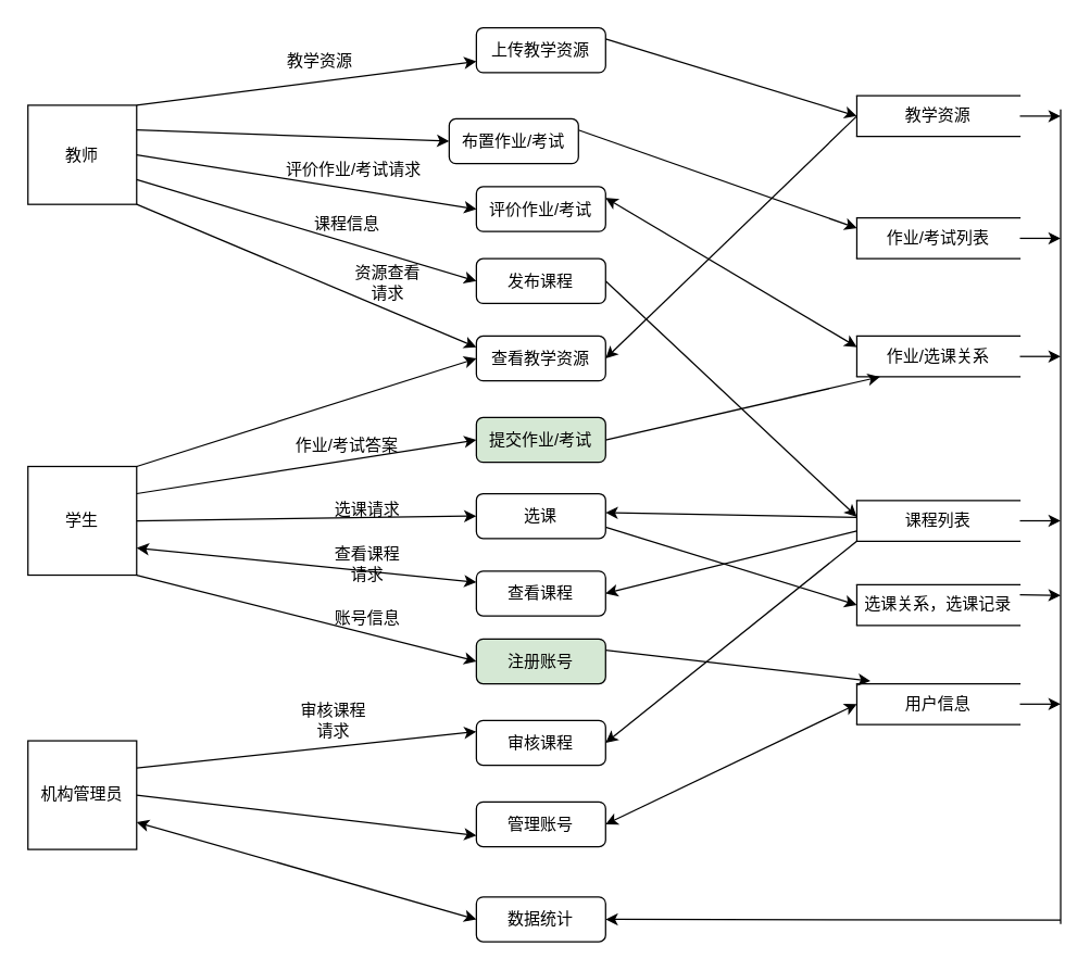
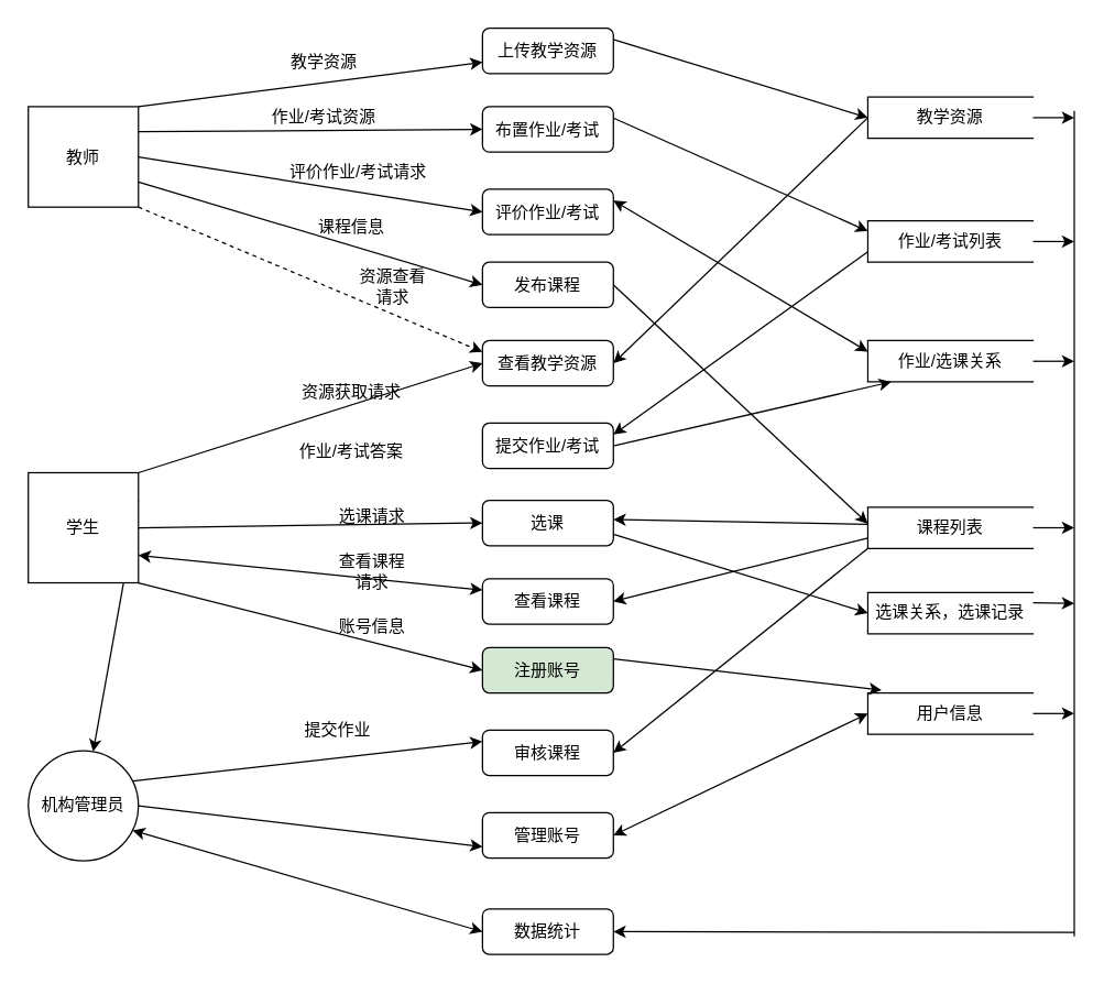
  <mxCell id="0" />
  <mxCell id="1" parent="0" />
  <mxCell id="2" style="edgeStyle=none;html=1;exitX=1;exitY=0;exitDx=0;exitDy=0;entryX=0;entryY=0.5;entryDx=0;entryDy=0;" parent="1" source="7" target="14" edge="1"><mxGeometry relative="1" as="geometry" /></mxCell>
- <mxCell id="3" style="edgeStyle=none;html=1;exitX=1;exitY=0.25;exitDx=0;exitDy=0;entryX=0;entryY=0.5;entryDx=0;entryDy=0;" parent="1" source="7" target="45" edge="1"><mxGeometry relative="1" as="geometry" /></mxCell>
+ <mxCell id="3" style="edgeStyle=none;html=1;exitX=1;exitY=0.25;exitDx=0;exitDy=0;" parent="1" source="7" target="38" edge="1"><mxGeometry relative="1" as="geometry" /></mxCell>
  <mxCell id="4" style="edgeStyle=none;html=1;exitX=1;exitY=0.5;exitDx=0;exitDy=0;entryX=0;entryY=0.5;entryDx=0;entryDy=0;" parent="1" source="7" target="10" edge="1"><mxGeometry relative="1" as="geometry" /></mxCell>
  <mxCell id="5" style="edgeStyle=none;html=1;exitX=1;exitY=0.75;exitDx=0;exitDy=0;entryX=0;entryY=0.25;entryDx=0;entryDy=0;startArrow=classic;startFill=1;" parent="1" source="7" target="57" edge="1"><mxGeometry relative="1" as="geometry" /></mxCell>
  <mxCell id="6" style="edgeStyle=none;html=1;exitX=1;exitY=1;exitDx=0;exitDy=0;entryX=0;entryY=0.5;entryDx=0;entryDy=0;" parent="1" source="7" target="56" edge="1"><mxGeometry relative="1" as="geometry" /></mxCell>
  <mxCell id="7" value="学生" style="rounded=0;whiteSpace=wrap;html=1;" parent="1" vertex="1"><mxGeometry x="20" y="343" width="80" height="80" as="geometry" /></mxCell>
  <mxCell id="8" value="选课请求" style="text;html=1;align=center;verticalAlign=middle;whiteSpace=wrap;rounded=0;" parent="1" vertex="1"><mxGeometry x="240" y="360" width="60" height="30" as="geometry" /></mxCell>
  <mxCell id="9" style="edgeStyle=none;html=1;exitX=1;exitY=0.75;exitDx=0;exitDy=0;entryX=0;entryY=0.5;entryDx=0;entryDy=0;" parent="1" source="10" target="12" edge="1"><mxGeometry relative="1" as="geometry" /></mxCell>
  <mxCell id="10" value="选课" style="rounded=1;whiteSpace=wrap;html=1;flipH=1;flipV=1;" parent="1" vertex="1"><mxGeometry x="350" y="363" width="95.12" height="33" as="geometry" /></mxCell>
  <mxCell id="11" style="edgeStyle=none;html=1;exitX=1;exitY=0.25;exitDx=0;exitDy=0;" parent="1" source="12" edge="1"><mxGeometry relative="1" as="geometry"><mxPoint x="780" y="438" as="targetPoint" /></mxGeometry></mxCell>
  <mxCell id="12" value="选课关系，选课记录" style="shape=partialRectangle;whiteSpace=wrap;html=1;left=0;right=0;fillColor=none;" parent="1" vertex="1"><mxGeometry x="630" y="430" width="120" height="30" as="geometry" /></mxCell>
  <mxCell id="13" style="edgeStyle=none;html=1;exitX=0;exitY=0;exitDx=0;exitDy=0;entryX=0;entryY=1;entryDx=0;entryDy=0;endArrow=none;endFill=0;" parent="1" source="12" target="12" edge="1"><mxGeometry relative="1" as="geometry" /></mxCell>
  <mxCell id="14" value="查看教学资源" style="rounded=1;whiteSpace=wrap;html=1;flipH=1;flipV=1;" parent="1" vertex="1"><mxGeometry x="350" y="247" width="95.12" height="33" as="geometry" /></mxCell>
  <mxCell id="15" style="edgeStyle=none;html=1;exitX=0;exitY=0.5;exitDx=0;exitDy=0;entryX=1;entryY=0.5;entryDx=0;entryDy=0;" parent="1" source="17" target="14" edge="1"><mxGeometry relative="1" as="geometry" /></mxCell>
  <mxCell id="16" style="edgeStyle=none;html=1;exitX=1;exitY=0.5;exitDx=0;exitDy=0;" parent="1" source="17" edge="1"><mxGeometry relative="1" as="geometry"><mxPoint x="780" y="85" as="targetPoint" /></mxGeometry></mxCell>
  <mxCell id="17" value="教学资源" style="shape=partialRectangle;whiteSpace=wrap;html=1;left=0;right=0;fillColor=none;" parent="1" vertex="1"><mxGeometry x="630" y="70" width="120" height="30" as="geometry" /></mxCell>
  <mxCell id="18" style="edgeStyle=none;html=1;exitX=0;exitY=0;exitDx=0;exitDy=0;entryX=0;entryY=1;entryDx=0;entryDy=0;endArrow=none;endFill=0;" parent="1" source="17" target="17" edge="1"><mxGeometry relative="1" as="geometry" /></mxCell>
  <mxCell id="19" value="教学资源" style="text;html=1;align=center;verticalAlign=middle;whiteSpace=wrap;rounded=0;" parent="1" vertex="1"><mxGeometry x="200" y="30" width="70" height="30" as="geometry" /></mxCell>
  <mxCell id="20" style="edgeStyle=none;html=1;exitX=1;exitY=0.5;exitDx=0;exitDy=0;" parent="1" source="21" edge="1"><mxGeometry relative="1" as="geometry"><mxPoint x="630" y="380" as="targetPoint" /></mxGeometry></mxCell>
  <mxCell id="21" value="发布课程" style="rounded=1;whiteSpace=wrap;html=1;flipH=1;flipV=1;" parent="1" vertex="1"><mxGeometry x="350" y="190" width="95.12" height="33" as="geometry" /></mxCell>
  <mxCell id="22" value="审核课程" style="rounded=1;whiteSpace=wrap;html=1;flipH=1;flipV=1;" parent="1" vertex="1"><mxGeometry x="350" y="530" width="95.12" height="33" as="geometry" /></mxCell>
  <mxCell id="23" style="edgeStyle=none;html=1;exitX=0;exitY=1;exitDx=0;exitDy=0;entryX=1;entryY=0.5;entryDx=0;entryDy=0;" parent="1" source="27" target="22" edge="1"><mxGeometry relative="1" as="geometry" /></mxCell>
  <mxCell id="24" style="edgeStyle=none;html=1;exitX=0;exitY=0.75;exitDx=0;exitDy=0;entryX=1;entryY=0.5;entryDx=0;entryDy=0;" parent="1" source="27" target="57" edge="1"><mxGeometry relative="1" as="geometry" /></mxCell>
  <mxCell id="25" style="edgeStyle=none;html=1;entryX=1;entryY=0.5;entryDx=0;entryDy=0;" parent="1" edge="1"><mxGeometry relative="1" as="geometry"><mxPoint x="630" y="380.5" as="sourcePoint" /><mxPoint x="445.12" y="377" as="targetPoint" /></mxGeometry></mxCell>
  <mxCell id="26" style="edgeStyle=none;html=1;exitX=1;exitY=0.5;exitDx=0;exitDy=0;" parent="1" source="27" edge="1"><mxGeometry relative="1" as="geometry"><mxPoint x="780" y="383" as="targetPoint" /></mxGeometry></mxCell>
  <mxCell id="27" value="课程列表" style="shape=partialRectangle;whiteSpace=wrap;html=1;left=0;right=0;fillColor=none;" parent="1" vertex="1"><mxGeometry x="630" y="368" width="120" height="30" as="geometry" /></mxCell>
  <mxCell id="28" style="edgeStyle=none;html=1;exitX=0;exitY=0;exitDx=0;exitDy=0;entryX=0;entryY=1;entryDx=0;entryDy=0;endArrow=none;endFill=0;" parent="1" source="27" target="27" edge="1"><mxGeometry relative="1" as="geometry" /></mxCell>
  <mxCell id="29" style="edgeStyle=none;html=1;exitX=1;exitY=0;exitDx=0;exitDy=0;entryX=0;entryY=0.75;entryDx=0;entryDy=0;" parent="1" source="34" target="43" edge="1"><mxGeometry relative="1" as="geometry" /></mxCell>
  <mxCell id="30" style="edgeStyle=none;html=1;exitX=1;exitY=0.25;exitDx=0;exitDy=0;entryX=0;entryY=0.5;entryDx=0;entryDy=0;" parent="1" source="34" target="41" edge="1"><mxGeometry relative="1" as="geometry" /></mxCell>
  <mxCell id="31" style="edgeStyle=none;html=1;exitX=1;exitY=0.5;exitDx=0;exitDy=0;entryX=0;entryY=0.5;entryDx=0;entryDy=0;" parent="1" source="34" target="54" edge="1"><mxGeometry relative="1" as="geometry" /></mxCell>
  <mxCell id="32" style="edgeStyle=none;html=1;exitX=1;exitY=0.75;exitDx=0;exitDy=0;entryX=0;entryY=0.5;entryDx=0;entryDy=0;" parent="1" source="34" target="21" edge="1"><mxGeometry relative="1" as="geometry" /></mxCell>
- <mxCell id="33" style="edgeStyle=none;html=1;exitX=1;exitY=1;exitDx=0;exitDy=0;entryX=0;entryY=0.25;entryDx=0;entryDy=0;" parent="1" source="34" target="14" edge="1"><mxGeometry relative="1" as="geometry" /></mxCell>
+ <mxCell id="33" style="edgeStyle=none;html=1;exitX=1;exitY=1;exitDx=0;exitDy=0;entryX=0;entryY=0.25;entryDx=0;entryDy=0;dashed=1;" parent="1" source="34" target="14" edge="1"><mxGeometry relative="1" as="geometry" /></mxCell>
  <mxCell id="34" value="教师" style="rounded=0;whiteSpace=wrap;html=1;" parent="1" vertex="1"><mxGeometry x="20" y="77" width="80" height="73" as="geometry" /></mxCell>
  <mxCell id="35" style="edgeStyle=none;html=1;exitX=1;exitY=0.25;exitDx=0;exitDy=0;entryX=0;entryY=0.25;entryDx=0;entryDy=0;" parent="1" source="38" target="22" edge="1"><mxGeometry relative="1" as="geometry" /></mxCell>
  <mxCell id="36" style="edgeStyle=none;html=1;exitX=1;exitY=0.5;exitDx=0;exitDy=0;entryX=0;entryY=0.75;entryDx=0;entryDy=0;" parent="1" source="38" target="62" edge="1"><mxGeometry relative="1" as="geometry" /></mxCell>
  <mxCell id="37" style="edgeStyle=none;html=1;exitX=1;exitY=0.75;exitDx=0;exitDy=0;entryX=0;entryY=0.5;entryDx=0;entryDy=0;startArrow=classic;startFill=1;" parent="1" source="38" target="71" edge="1"><mxGeometry relative="1" as="geometry" /></mxCell>
- <mxCell id="38" value="机构管理员" style="rounded=0;whiteSpace=wrap;html=1;" parent="1" vertex="1"><mxGeometry x="20" y="545" width="80" height="80" as="geometry" /></mxCell>
- <mxCell id="39" value="审核课程请求" style="text;html=1;align=center;verticalAlign=middle;whiteSpace=wrap;rounded=0;" parent="1" vertex="1"><mxGeometry x="215" y="515" width="60" height="30" as="geometry" /></mxCell>
+ <mxCell id="38" value="机构管理员" style="ellipse;whiteSpace=wrap;html=1;" parent="1" vertex="1"><mxGeometry x="20" y="545" width="80" height="80" as="geometry" /></mxCell>
+ <mxCell id="39" value="提交作业" style="text;html=1;align=center;verticalAlign=middle;whiteSpace=wrap;rounded=0;" parent="1" vertex="1"><mxGeometry x="215" y="515" width="60" height="30" as="geometry" /></mxCell>
  <mxCell id="40" style="edgeStyle=none;html=1;exitX=1;exitY=0.25;exitDx=0;exitDy=0;entryX=0;entryY=0.25;entryDx=0;entryDy=0;" parent="1" source="41" target="48" edge="1"><mxGeometry relative="1" as="geometry" /></mxCell>
- <mxCell id="41" value="布置作业/考试" style="rounded=1;whiteSpace=wrap;html=1;flipH=1;flipV=1;" parent="1" vertex="1"><mxGeometry x="330" y="87" width="95.12" height="33" as="geometry" /></mxCell>
+ <mxCell id="41" value="布置作业/考试" style="rounded=1;whiteSpace=wrap;html=1;flipH=1;flipV=1;" parent="1" vertex="1"><mxGeometry x="350" y="77" width="95.12" height="33" as="geometry" /></mxCell>
  <mxCell id="42" style="edgeStyle=none;html=1;exitX=1;exitY=0.25;exitDx=0;exitDy=0;entryX=0;entryY=0.5;entryDx=0;entryDy=0;" parent="1" source="43" target="17" edge="1"><mxGeometry relative="1" as="geometry" /></mxCell>
  <mxCell id="43" value="上传教学资源" style="rounded=1;whiteSpace=wrap;html=1;flipH=1;flipV=1;" parent="1" vertex="1"><mxGeometry x="350" y="20" width="95.12" height="33" as="geometry" /></mxCell>
  <mxCell id="44" style="edgeStyle=none;html=1;exitX=1;exitY=0.5;exitDx=0;exitDy=0;entryX=0.142;entryY=1;entryDx=0;entryDy=0;entryPerimeter=0;" parent="1" source="45" target="52" edge="1"><mxGeometry relative="1" as="geometry"><mxPoint x="630" y="260" as="targetPoint" /></mxGeometry></mxCell>
- <mxCell id="45" value="提交作业/考试" style="rounded=1;whiteSpace=wrap;html=1;flipH=1;flipV=1;fillColor=#d5e8d4;" parent="1" vertex="1"><mxGeometry x="350" y="307" width="95.12" height="33" as="geometry" /></mxCell>
+ <mxCell id="45" value="提交作业/考试" style="rounded=1;whiteSpace=wrap;html=1;flipH=1;flipV=1;" parent="1" vertex="1"><mxGeometry x="350" y="307" width="95.12" height="33" as="geometry" /></mxCell>
+ <mxCell id="46" style="edgeStyle=none;html=1;exitX=0;exitY=0.75;exitDx=0;exitDy=0;entryX=1;entryY=0.25;entryDx=0;entryDy=0;" parent="1" source="48" target="45" edge="1"><mxGeometry relative="1" as="geometry" /></mxCell>
  <mxCell id="47" style="edgeStyle=none;html=1;exitX=1;exitY=0.5;exitDx=0;exitDy=0;" parent="1" source="48" edge="1"><mxGeometry relative="1" as="geometry"><mxPoint x="780" y="175" as="targetPoint" /></mxGeometry></mxCell>
  <mxCell id="48" value="&lt;span style=&quot;color: rgb(0, 0, 0);&quot;&gt;作业/考试列表&lt;/span&gt;" style="shape=partialRectangle;whiteSpace=wrap;html=1;left=0;right=0;fillColor=none;" parent="1" vertex="1"><mxGeometry x="630" y="160" width="120" height="30" as="geometry" /></mxCell>
  <mxCell id="49" style="edgeStyle=none;html=1;exitX=0;exitY=0;exitDx=0;exitDy=0;entryX=0;entryY=1;entryDx=0;entryDy=0;endArrow=none;endFill=0;" parent="1" source="48" target="48" edge="1"><mxGeometry relative="1" as="geometry" /></mxCell>
  <mxCell id="50" style="edgeStyle=none;html=1;entryX=1;entryY=0.25;entryDx=0;entryDy=0;startArrow=classic;startFill=1;" parent="1" target="54" edge="1"><mxGeometry relative="1" as="geometry"><mxPoint x="630" y="255" as="sourcePoint" /></mxGeometry></mxCell>
  <mxCell id="51" style="edgeStyle=none;html=1;exitX=1;exitY=0.5;exitDx=0;exitDy=0;" parent="1" source="52" edge="1"><mxGeometry relative="1" as="geometry"><mxPoint x="780" y="262" as="targetPoint" /></mxGeometry></mxCell>
  <mxCell id="52" value="&lt;span style=&quot;color: rgb(0, 0, 0);&quot;&gt;作业/选课关系&lt;/span&gt;" style="shape=partialRectangle;whiteSpace=wrap;html=1;left=0;right=0;fillColor=none;" parent="1" vertex="1"><mxGeometry x="630" y="247" width="120" height="30" as="geometry" /></mxCell>
  <mxCell id="53" style="edgeStyle=none;html=1;exitX=0;exitY=0;exitDx=0;exitDy=0;entryX=0;entryY=1;entryDx=0;entryDy=0;endArrow=none;endFill=0;" parent="1" source="52" target="52" edge="1"><mxGeometry relative="1" as="geometry" /></mxCell>
  <mxCell id="54" value="评价作业/考试" style="rounded=1;whiteSpace=wrap;html=1;flipH=1;flipV=1;" parent="1" vertex="1"><mxGeometry x="350" y="137" width="95.12" height="33" as="geometry" /></mxCell>
  <mxCell id="55" style="edgeStyle=none;html=1;exitX=1;exitY=0.25;exitDx=0;exitDy=0;entryX=0.083;entryY=-0.067;entryDx=0;entryDy=0;entryPerimeter=0;" parent="1" source="56" target="60" edge="1"><mxGeometry relative="1" as="geometry"><mxPoint x="640" y="510" as="targetPoint" /></mxGeometry></mxCell>
  <mxCell id="56" value="注册账号" style="rounded=1;whiteSpace=wrap;html=1;flipH=1;flipV=1;fillColor=#d5e8d4;" parent="1" vertex="1"><mxGeometry x="350" y="470" width="95.12" height="33" as="geometry" /></mxCell>
  <mxCell id="57" value="查看课程" style="rounded=1;whiteSpace=wrap;html=1;flipH=1;flipV=1;" parent="1" vertex="1"><mxGeometry x="350" y="420" width="95.12" height="33" as="geometry" /></mxCell>
  <mxCell id="58" style="edgeStyle=none;html=1;exitX=0;exitY=0.5;exitDx=0;exitDy=0;entryX=1;entryY=0.5;entryDx=0;entryDy=0;startArrow=classic;startFill=1;" parent="1" source="60" target="62" edge="1"><mxGeometry relative="1" as="geometry" /></mxCell>
  <mxCell id="59" style="edgeStyle=none;html=1;exitX=1;exitY=0.5;exitDx=0;exitDy=0;" parent="1" source="60" edge="1"><mxGeometry relative="1" as="geometry"><mxPoint x="780" y="518" as="targetPoint" /></mxGeometry></mxCell>
  <mxCell id="60" value="用户信息" style="shape=partialRectangle;whiteSpace=wrap;html=1;left=0;right=0;fillColor=none;" parent="1" vertex="1"><mxGeometry x="630" y="503" width="120" height="30" as="geometry" /></mxCell>
  <mxCell id="61" style="edgeStyle=none;html=1;exitX=0;exitY=0;exitDx=0;exitDy=0;entryX=0;entryY=1;entryDx=0;entryDy=0;endArrow=none;endFill=0;" parent="1" source="60" target="60" edge="1"><mxGeometry relative="1" as="geometry" /></mxCell>
  <mxCell id="62" value="管理账号" style="rounded=1;whiteSpace=wrap;html=1;flipH=1;flipV=1;" parent="1" vertex="1"><mxGeometry x="350" y="590" width="95.12" height="33" as="geometry" /></mxCell>
+ <mxCell id="63" value="作业/考试资源" style="text;html=1;align=center;verticalAlign=middle;whiteSpace=wrap;rounded=0;" parent="1" vertex="1"><mxGeometry x="195" y="70" width="80" height="30" as="geometry" /></mxCell>
  <mxCell id="64" value="评价作业/考试请求" style="text;html=1;align=center;verticalAlign=middle;whiteSpace=wrap;rounded=0;" parent="1" vertex="1"><mxGeometry x="205" y="110" width="110" height="30" as="geometry" /></mxCell>
+ <mxCell id="65" value="资源获取请求" style="text;html=1;align=center;verticalAlign=middle;whiteSpace=wrap;rounded=0;" parent="1" vertex="1"><mxGeometry x="200" y="270" width="110" height="30" as="geometry" /></mxCell>
  <mxCell id="66" value="作业/考试答案" style="text;html=1;align=center;verticalAlign=middle;whiteSpace=wrap;rounded=0;" parent="1" vertex="1"><mxGeometry x="200" y="313" width="110" height="30" as="geometry" /></mxCell>
  <mxCell id="67" value="资源查看请求" style="text;html=1;align=center;verticalAlign=middle;whiteSpace=wrap;rounded=0;" parent="1" vertex="1"><mxGeometry x="255" y="193" width="60" height="30" as="geometry" /></mxCell>
  <mxCell id="68" value="课程信息" style="text;html=1;align=center;verticalAlign=middle;whiteSpace=wrap;rounded=0;" parent="1" vertex="1"><mxGeometry x="225" y="150" width="60" height="30" as="geometry" /></mxCell>
  <mxCell id="69" value="查看课程请求" style="text;html=1;align=center;verticalAlign=middle;whiteSpace=wrap;rounded=0;" parent="1" vertex="1"><mxGeometry x="240" y="400" width="60" height="30" as="geometry" /></mxCell>
  <mxCell id="70" value="账号信息" style="text;html=1;align=center;verticalAlign=middle;whiteSpace=wrap;rounded=0;" parent="1" vertex="1"><mxGeometry x="240" y="440" width="60" height="30" as="geometry" /></mxCell>
  <mxCell id="71" value="数据统计" style="rounded=1;whiteSpace=wrap;html=1;flipH=1;flipV=1;" parent="1" vertex="1"><mxGeometry x="350" y="660" width="95.12" height="33" as="geometry" /></mxCell>
  <mxCell id="72" value="" style="endArrow=classic;html=1;entryX=1;entryY=0.5;entryDx=0;entryDy=0;" parent="1" target="71" edge="1"><mxGeometry width="50" height="50" relative="1" as="geometry"><mxPoint x="780" y="677" as="sourcePoint" /><mxPoint x="760" y="630" as="targetPoint" /></mxGeometry></mxCell>
  <mxCell id="73" value="" style="endArrow=none;html=1;" parent="1" edge="1"><mxGeometry width="50" height="50" relative="1" as="geometry"><mxPoint x="780" y="680" as="sourcePoint" /><mxPoint x="780" y="80" as="targetPoint" /></mxGeometry></mxCell>
